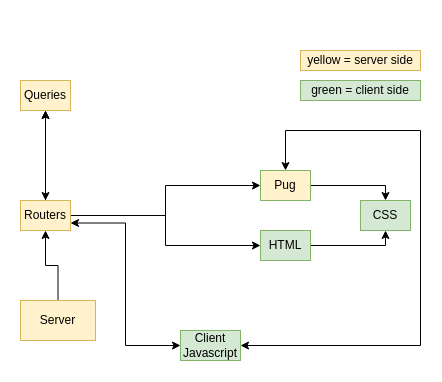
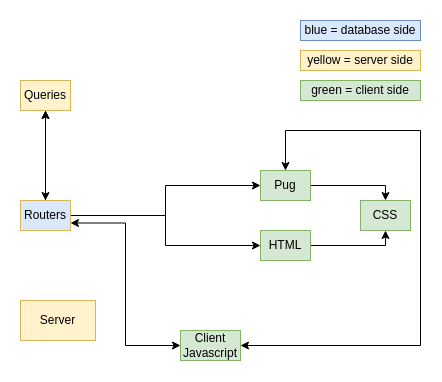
  <mxCell id="0" />
  <mxCell id="1" parent="0" />
- <mxCell id="2" value="" style="edgeStyle=orthogonalEdgeStyle;rounded=0;orthogonalLoop=1;jettySize=auto;html=1;startArrow=none;startFill=0;endArrow=classic;endFill=1;" edge="1" parent="1" source="3" target="8"><mxGeometry relative="1" as="geometry" /></mxCell>
  <mxCell id="3" value="Server" style="rounded=0;whiteSpace=wrap;html=1;fillColor=#fff2cc;strokeColor=#d6b656;" vertex="1" parent="1"><mxGeometry x="20" y="300" width="75" height="40" as="geometry" /></mxCell>
  <mxCell id="4" value="" style="edgeStyle=orthogonalEdgeStyle;rounded=0;orthogonalLoop=1;jettySize=auto;html=1;startArrow=none;startFill=0;endArrow=classic;endFill=1;" edge="1" parent="1" source="8" target="17"><mxGeometry relative="1" as="geometry" /></mxCell>
  <mxCell id="5" value="" style="edgeStyle=orthogonalEdgeStyle;rounded=0;orthogonalLoop=1;jettySize=auto;html=1;startArrow=none;startFill=0;endArrow=classic;endFill=1;entryX=0;entryY=0.5;entryDx=0;entryDy=0;" edge="1" parent="1" source="8" target="16"><mxGeometry relative="1" as="geometry" /></mxCell>
  <mxCell id="6" value="" style="edgeStyle=orthogonalEdgeStyle;rounded=0;orthogonalLoop=1;jettySize=auto;html=1;startArrow=none;startFill=0;endArrow=classic;endFill=1;" edge="1" parent="1" source="8" target="11"><mxGeometry relative="1" as="geometry" /></mxCell>
  <mxCell id="7" value="" style="edgeStyle=orthogonalEdgeStyle;rounded=0;orthogonalLoop=1;jettySize=auto;html=1;startArrow=classic;startFill=1;endArrow=classic;endFill=1;" edge="1" parent="1" source="8" target="17"><mxGeometry relative="1" as="geometry" /></mxCell>
- <mxCell id="8" value="Routers" style="rounded=0;whiteSpace=wrap;html=1;fillColor=#fff2cc;strokeColor=#d6b656;" vertex="1" parent="1"><mxGeometry x="20" y="200" width="50" height="30" as="geometry" /></mxCell>
+ <mxCell id="8" value="Routers" style="rounded=0;whiteSpace=wrap;html=1;fillColor=#dae8fc;strokeColor=#d6b656;" vertex="1" parent="1"><mxGeometry x="20" y="200" width="50" height="30" as="geometry" /></mxCell>
  <mxCell id="9" value="" style="edgeStyle=orthogonalEdgeStyle;rounded=0;orthogonalLoop=1;jettySize=auto;html=1;startArrow=none;startFill=0;endArrow=classic;endFill=1;entryX=0.5;entryY=0;entryDx=0;entryDy=0;" edge="1" parent="1" source="11" target="12"><mxGeometry relative="1" as="geometry"><Array as="points"><mxPoint x="385" y="185" /></Array></mxGeometry></mxCell>
  <mxCell id="10" style="edgeStyle=orthogonalEdgeStyle;rounded=0;orthogonalLoop=1;jettySize=auto;html=1;entryX=1;entryY=0.5;entryDx=0;entryDy=0;startArrow=classic;startFill=1;endArrow=classic;endFill=1;" edge="1" parent="1" source="11" target="14"><mxGeometry relative="1" as="geometry"><Array as="points"><mxPoint x="285" y="130" /><mxPoint x="420" y="130" /><mxPoint x="420" y="345" /></Array></mxGeometry></mxCell>
- <mxCell id="11" value="Pug" style="rounded=0;whiteSpace=wrap;html=1;fillColor=#fff2cc;strokeColor=#82b366;" vertex="1" parent="1"><mxGeometry x="260" y="170" width="50" height="30" as="geometry" /></mxCell>
+ <mxCell id="11" value="Pug" style="rounded=0;whiteSpace=wrap;html=1;fillColor=#d5e8d4;strokeColor=#82b366;" vertex="1" parent="1"><mxGeometry x="260" y="170" width="50" height="30" as="geometry" /></mxCell>
  <mxCell id="12" value="CSS" style="rounded=0;whiteSpace=wrap;html=1;fillColor=#d5e8d4;strokeColor=#82b366;" vertex="1" parent="1"><mxGeometry x="360" y="200" width="50" height="30" as="geometry" /></mxCell>
  <mxCell id="13" style="edgeStyle=orthogonalEdgeStyle;rounded=0;orthogonalLoop=1;jettySize=auto;html=1;entryX=1;entryY=0.75;entryDx=0;entryDy=0;startArrow=classic;startFill=1;endArrow=classic;endFill=1;" edge="1" parent="1" source="14" target="8"><mxGeometry relative="1" as="geometry" /></mxCell>
  <mxCell id="14" value="Client Javascript" style="rounded=0;whiteSpace=wrap;html=1;fillColor=#d5e8d4;strokeColor=#82b366;" vertex="1" parent="1"><mxGeometry x="180" y="330" width="60" height="30" as="geometry" /></mxCell>
  <mxCell id="15" style="edgeStyle=orthogonalEdgeStyle;rounded=0;orthogonalLoop=1;jettySize=auto;html=1;entryX=0.5;entryY=1;entryDx=0;entryDy=0;startArrow=none;startFill=0;endArrow=classic;endFill=1;exitX=1;exitY=0.5;exitDx=0;exitDy=0;" edge="1" parent="1" source="16" target="12"><mxGeometry relative="1" as="geometry"><Array as="points"><mxPoint x="310" y="235" /><mxPoint x="285" y="235" /><mxPoint x="285" y="245" /><mxPoint x="385" y="245" /></Array></mxGeometry></mxCell>
  <mxCell id="16" value="HTML" style="rounded=0;whiteSpace=wrap;html=1;fillColor=#d5e8d4;strokeColor=#82b366;" vertex="1" parent="1"><mxGeometry x="260" y="230" width="50" height="30" as="geometry" /></mxCell>
  <mxCell id="17" value="Queries" style="rounded=0;whiteSpace=wrap;html=1;fillColor=#fff2cc;strokeColor=#d6b656;" vertex="1" parent="1"><mxGeometry x="20" y="80" width="50" height="30" as="geometry" /></mxCell>
  <mxCell id="18" value="yellow = server side" style="rounded=0;whiteSpace=wrap;html=1;fillColor=#fff2cc;strokeColor=#d6b656;" vertex="1" parent="1"><mxGeometry x="300" y="50" width="120" height="20" as="geometry" /></mxCell>
  <mxCell id="19" value="green = client side" style="rounded=0;whiteSpace=wrap;html=1;fillColor=#d5e8d4;strokeColor=#82b366;" vertex="1" parent="1"><mxGeometry x="300" y="80" width="120" height="20" as="geometry" /></mxCell>
+ <mxCell id="20" value="blue = database side" style="rounded=0;whiteSpace=wrap;html=1;fillColor=#dae8fc;strokeColor=#6c8ebf;" vertex="1" parent="1"><mxGeometry x="300" y="20" width="120" height="20" as="geometry" /></mxCell>
